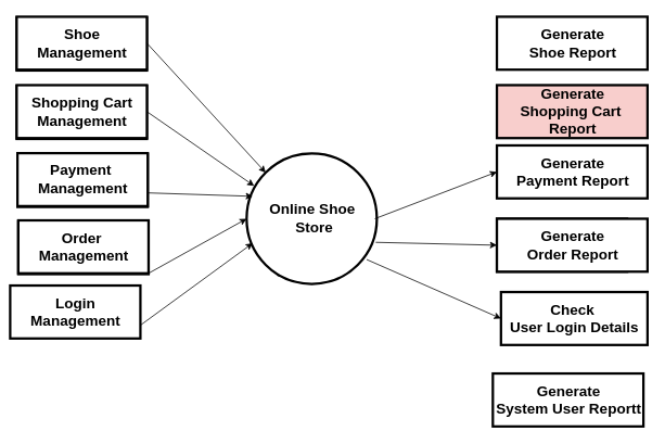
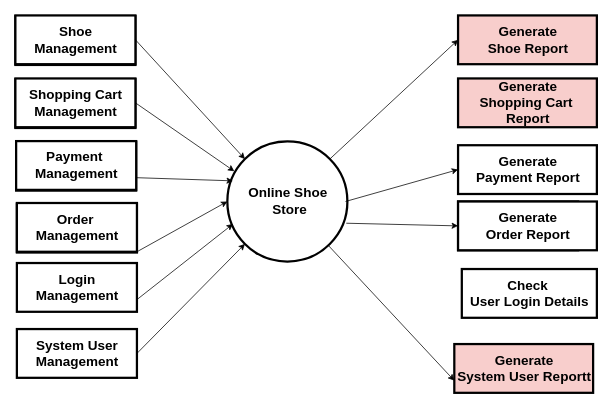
  <mxCell id="0" />
  <mxCell id="1" parent="0" />
  <mxCell id="2" value="&lt;b&gt;&lt;font style=&quot;font-size: 18px;&quot;&gt;Online Shoe&lt;br&gt;&amp;nbsp;Store&lt;/font&gt;&lt;/b&gt;" style="shape=ellipse;html=1;dashed=0;whitespace=wrap;aspect=fixed;perimeter=ellipsePerimeter;strokeWidth=3;" parent="1" vertex="1"><mxGeometry x="302.5" y="188" width="160" height="160" as="geometry" /></mxCell>
  <mxCell id="3" value="&lt;b&gt;Payment&amp;nbsp;&lt;br&gt;Management&lt;/b&gt;" style="html=1;dashed=0;whitespace=wrap;strokeWidth=3;fontSize=18;" parent="1" vertex="1"><mxGeometry x="21" y="188.5" width="160" height="65" as="geometry" /></mxCell>
  <mxCell id="4" value="&lt;b&gt;Shoe &lt;br&gt;Management&lt;/b&gt;" style="html=1;dashed=0;whitespace=wrap;strokeWidth=3;fontSize=18;" parent="1" vertex="1"><mxGeometry x="20" y="21" width="160" height="65" as="geometry" /></mxCell>
  <mxCell id="5" value="&lt;b&gt;Shopping Cart &lt;br&gt;Management&lt;/b&gt;" style="html=1;dashed=0;whitespace=wrap;strokeWidth=3;fontSize=18;" parent="1" vertex="1"><mxGeometry x="20" y="105" width="160" height="65" as="geometry" /></mxCell>
  <mxCell id="6" value="&lt;b&gt;Order&amp;nbsp;&lt;br&gt;Management&lt;br&gt;&lt;/b&gt;" style="html=1;dashed=0;whitespace=wrap;strokeWidth=3;fontSize=18;" parent="1" vertex="1"><mxGeometry x="22" y="271" width="160" height="65" as="geometry" /></mxCell>
- <mxCell id="7" value="&lt;b&gt;Login &lt;br&gt;Management&lt;/b&gt;" style="html=1;dashed=0;whitespace=wrap;strokeWidth=3;fontSize=18;" parent="1" vertex="1"><mxGeometry x="12" y="350" width="160" height="65" as="geometry" /></mxCell>
+ <mxCell id="7" value="&lt;b&gt;Login &lt;br&gt;Management&lt;/b&gt;" style="html=1;dashed=0;whitespace=wrap;strokeWidth=3;fontSize=18;" parent="1" vertex="1"><mxGeometry x="22" y="350" width="160" height="65" as="geometry" /></mxCell>
  <mxCell id="8" value="&lt;b&gt;Shoe &lt;br&gt;Management&lt;/b&gt;" style="html=1;dashed=0;whitespace=wrap;strokeWidth=3;fontSize=18;" parent="1" vertex="1"><mxGeometry x="20" y="20" width="160" height="65" as="geometry" /></mxCell>
  <mxCell id="9" value="&lt;b&gt;Shopping Cart &lt;br&gt;Management&lt;/b&gt;" style="html=1;dashed=0;whitespace=wrap;strokeWidth=3;fontSize=18;" parent="1" vertex="1"><mxGeometry x="20" y="104" width="160" height="65" as="geometry" /></mxCell>
  <mxCell id="10" value="&lt;b&gt;Payment&amp;nbsp;&lt;br&gt;Management&lt;/b&gt;" style="html=1;dashed=0;whitespace=wrap;strokeWidth=3;fontSize=18;" parent="1" vertex="1"><mxGeometry x="21" y="187.5" width="160" height="65" as="geometry" /></mxCell>
  <mxCell id="11" value="&lt;b&gt;Order&amp;nbsp;&lt;br&gt;Management&lt;br&gt;&lt;/b&gt;" style="html=1;dashed=0;whitespace=wrap;strokeWidth=3;fontSize=18;" parent="1" vertex="1"><mxGeometry x="22" y="270" width="160" height="65" as="geometry" /></mxCell>
+ <mxCell id="12" value="&lt;b&gt;System User &lt;br&gt;Management&lt;/b&gt;" style="html=1;dashed=0;whitespace=wrap;strokeWidth=3;fontSize=18;" parent="1" vertex="1"><mxGeometry x="22" y="438" width="160" height="65" as="geometry" /></mxCell>
  <mxCell id="13" value="&lt;b&gt;Generate &lt;br&gt;Order Report&lt;/b&gt;" style="html=1;dashed=0;whitespace=wrap;strokeWidth=3;fontSize=18;" parent="1" vertex="1"><mxGeometry x="610" y="268" width="160" height="65" as="geometry" /></mxCell>
  <mxCell id="14" value="&lt;b&gt;Check&amp;nbsp;&lt;br&gt;User Login Details&lt;/b&gt;" style="html=1;dashed=0;whitespace=wrap;strokeWidth=3;fontSize=18;" parent="1" vertex="1"><mxGeometry x="615" y="358" width="180" height="65" as="geometry" /></mxCell>
- <mxCell id="15" value="&lt;b&gt;Generate&lt;br&gt;System User Reportt&lt;/b&gt;" style="html=1;dashed=0;whitespace=wrap;strokeWidth=3;fontSize=18;" parent="1" vertex="1"><mxGeometry x="605" y="458" width="185" height="65" as="geometry" /></mxCell>
- <mxCell id="16" value="&lt;b&gt;Generate &lt;br&gt;Shoe Report&lt;/b&gt;" style="html=1;dashed=0;whitespace=wrap;strokeWidth=3;fontSize=18;" parent="1" vertex="1"><mxGeometry x="610" y="20" width="185" height="65" as="geometry" /></mxCell>
+ <mxCell id="15" value="&lt;b&gt;Generate&lt;br&gt;System User Reportt&lt;/b&gt;" style="html=1;dashed=0;whitespace=wrap;strokeWidth=3;fontSize=18;fillColor=#f8cecc;" parent="1" vertex="1"><mxGeometry x="605" y="458" width="185" height="65" as="geometry" /></mxCell>
+ <mxCell id="16" value="&lt;b&gt;Generate &lt;br&gt;Shoe Report&lt;/b&gt;" style="html=1;dashed=0;whitespace=wrap;strokeWidth=3;fontSize=18;fillColor=#f8cecc;" parent="1" vertex="1"><mxGeometry x="610" y="20" width="185" height="65" as="geometry" /></mxCell>
  <mxCell id="17" value="&lt;b&gt;Generate &lt;br&gt;Shopping Cart&amp;nbsp;&lt;br&gt;Report&lt;br&gt;&lt;/b&gt;" style="html=1;dashed=0;whitespace=wrap;strokeWidth=3;fontSize=18;fillColor=#f8cecc;" parent="1" vertex="1"><mxGeometry x="610" y="104" width="185" height="65" as="geometry" /></mxCell>
- <mxCell id="18" value="&lt;b&gt;Generate &lt;br&gt;Payment Report&lt;/b&gt;" style="html=1;dashed=0;whitespace=wrap;strokeWidth=3;fontSize=18;" parent="1" vertex="1"><mxGeometry x="610" y="178" width="185" height="65" as="geometry" /></mxCell>
+ <mxCell id="18" value="&lt;b&gt;Generate &lt;br&gt;Payment Report&lt;/b&gt;" style="html=1;dashed=0;whitespace=wrap;strokeWidth=3;fontSize=18;" parent="1" vertex="1"><mxGeometry x="610" y="193" width="185" height="65" as="geometry" /></mxCell>
  <mxCell id="19" value="&lt;b&gt;Generate &lt;br&gt;Order Report&lt;/b&gt;" style="html=1;dashed=0;whitespace=wrap;strokeWidth=3;fontSize=18;" parent="1" vertex="1"><mxGeometry x="610" y="268" width="185" height="65" as="geometry" /></mxCell>
  <mxCell id="20" value="" style="endArrow=classic;html=1;exitX=1;exitY=0.5;exitDx=0;exitDy=0;entryX=0;entryY=0;entryDx=0;entryDy=0;" parent="1" source="8" target="2" edge="1"><mxGeometry width="50" height="50" relative="1" as="geometry"><mxPoint x="50" y="318" as="sourcePoint" /><mxPoint x="100" y="268" as="targetPoint" /></mxGeometry></mxCell>
  <mxCell id="21" value="" style="endArrow=classic;html=1;exitX=1;exitY=0.5;exitDx=0;exitDy=0;entryX=0.058;entryY=0.248;entryDx=0;entryDy=0;entryPerimeter=0;" parent="1" source="9" target="2" edge="1"><mxGeometry width="50" height="50" relative="1" as="geometry"><mxPoint x="190" y="62.5" as="sourcePoint" /><mxPoint x="335.931" y="221.431" as="targetPoint" /></mxGeometry></mxCell>
  <mxCell id="22" value="" style="endArrow=classic;html=1;exitX=1;exitY=0.75;exitDx=0;exitDy=0;entryX=0.047;entryY=0.328;entryDx=0;entryDy=0;entryPerimeter=0;" parent="1" source="10" target="2" edge="1"><mxGeometry width="50" height="50" relative="1" as="geometry"><mxPoint x="200" y="72.5" as="sourcePoint" /><mxPoint x="345.931" y="231.431" as="targetPoint" /></mxGeometry></mxCell>
  <mxCell id="23" value="" style="endArrow=classic;html=1;exitX=1;exitY=1;exitDx=0;exitDy=0;entryX=0;entryY=0.5;entryDx=0;entryDy=0;" parent="1" source="11" target="2" edge="1"><mxGeometry width="50" height="50" relative="1" as="geometry"><mxPoint x="210" y="82.5" as="sourcePoint" /><mxPoint x="355.931" y="241.431" as="targetPoint" /></mxGeometry></mxCell>
  <mxCell id="24" value="" style="endArrow=classic;html=1;exitX=1;exitY=0.75;exitDx=0;exitDy=0;" parent="1" source="7" edge="1"><mxGeometry width="50" height="50" relative="1" as="geometry"><mxPoint x="220" y="92.5" as="sourcePoint" /><mxPoint x="310" y="298" as="targetPoint" /></mxGeometry></mxCell>
- <mxCell id="28" value="" style="endArrow=classic;html=1;entryX=0;entryY=0.5;entryDx=0;entryDy=0;exitX=0.922;exitY=0.813;exitDx=0;exitDy=0;exitPerimeter=0;" parent="1" source="2" target="14" edge="1"><mxGeometry width="50" height="50" relative="1" as="geometry"><mxPoint x="700" y="478" as="sourcePoint" /><mxPoint x="750" y="428" as="targetPoint" /></mxGeometry></mxCell>
+ <mxCell id="25" value="" style="endArrow=classic;html=1;exitX=1;exitY=0.5;exitDx=0;exitDy=0;entryX=0;entryY=1;entryDx=0;entryDy=0;" parent="1" source="12" target="2" edge="1"><mxGeometry width="50" height="50" relative="1" as="geometry"><mxPoint x="230" y="137.5" as="sourcePoint" /><mxPoint x="375.931" y="296.431" as="targetPoint" /></mxGeometry></mxCell>
+ <mxCell id="26" value="" style="endArrow=classic;html=1;exitX=1;exitY=0;exitDx=0;exitDy=0;entryX=0;entryY=0.5;entryDx=0;entryDy=0;" parent="1" source="2" target="16" edge="1"><mxGeometry width="50" height="50" relative="1" as="geometry"><mxPoint x="570" y="318" as="sourcePoint" /><mxPoint x="620" y="268" as="targetPoint" /></mxGeometry></mxCell>
+ <mxCell id="27" value="" style="endArrow=classic;html=1;entryX=0;entryY=0.75;entryDx=0;entryDy=0;" parent="1" source="2" target="15" edge="1"><mxGeometry width="50" height="50" relative="1" as="geometry"><mxPoint x="700" y="478" as="sourcePoint" /><mxPoint x="750" y="428" as="targetPoint" /></mxGeometry></mxCell>
  <mxCell id="29" value="" style="endArrow=classic;html=1;entryX=0;entryY=0.5;entryDx=0;entryDy=0;exitX=0.991;exitY=0.681;exitDx=0;exitDy=0;exitPerimeter=0;" parent="1" source="2" target="19" edge="1"><mxGeometry width="50" height="50" relative="1" as="geometry"><mxPoint x="770" y="458" as="sourcePoint" /><mxPoint x="820" y="408" as="targetPoint" /></mxGeometry></mxCell>
  <mxCell id="30" value="" style="endArrow=classic;html=1;entryX=0;entryY=0.5;entryDx=0;entryDy=0;" parent="1" target="18" edge="1"><mxGeometry width="50" height="50" relative="1" as="geometry"><mxPoint x="460" y="268" as="sourcePoint" /><mxPoint x="940" y="378" as="targetPoint" /></mxGeometry></mxCell>
